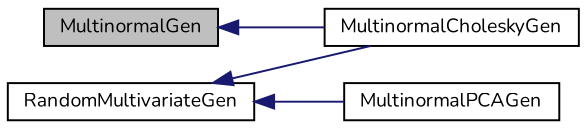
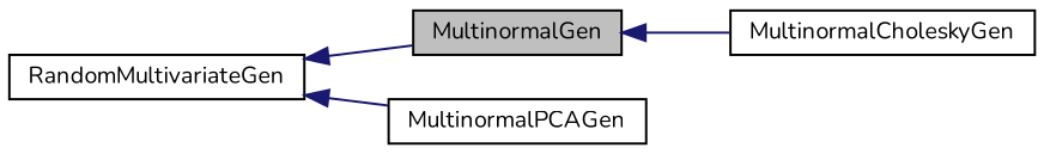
  digraph {
    fontname=Nunito
    rankdir=LR
    node [color=black fontname=Nunito fontsize=10 shape=record]
    edge [color=midnightblue dir=back fontname=Nunito fontsize=10 labelfontname=Helvetica labelfontsize=10 style=solid]
    n1 [fillcolor=grey75 fontcolor=black height=0.2 label=MultinormalGen style=filled width=0.4]
    n2 [height=0.2 label=MultinormalCholeskyGen width=0.4]
    n3 [height=0.2 label=MultinormalPCAGen width=0.4]
    n4 [height=0.2 label=RandomMultivariateGen width=0.4]
    n1 -> n2
-   n4 -> n2
+   n4 -> n1
    n4 -> n3
  }
